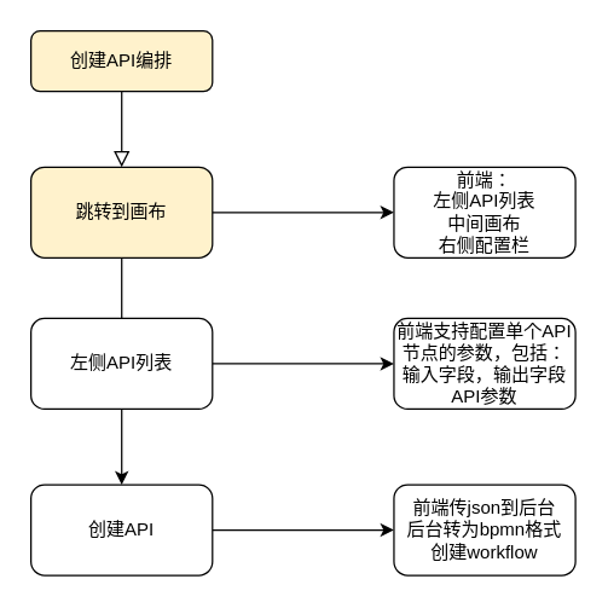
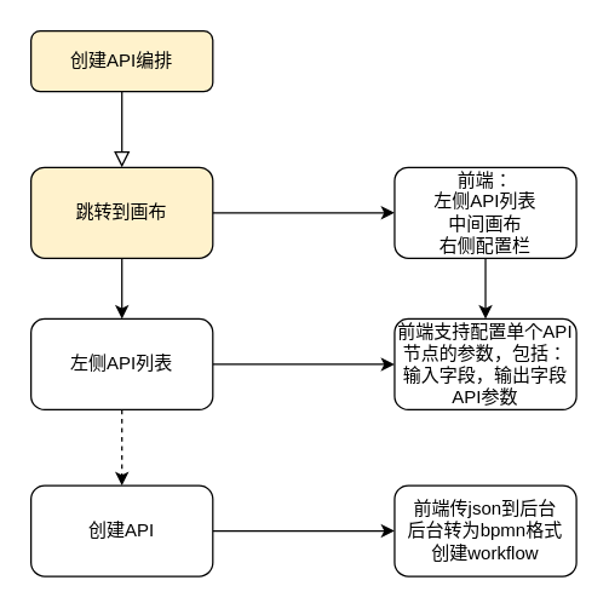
  <mxCell id="0" />
  <mxCell id="1" parent="0" />
  <mxCell id="2" value="" style="rounded=0;html=1;jettySize=auto;orthogonalLoop=1;fontSize=11;endArrow=block;endFill=0;endSize=8;strokeWidth=1;shadow=0;labelBackgroundColor=none;edgeStyle=orthogonalEdgeStyle;" parent="1" source="3" edge="1"><mxGeometry relative="1" as="geometry"><mxPoint x="80" y="110" as="targetPoint" /></mxGeometry></mxCell>
  <mxCell id="3" value="创建API编排" style="rounded=1;whiteSpace=wrap;html=1;fontSize=12;glass=0;strokeWidth=1;shadow=0;fillColor=#fff2cc;" parent="1" vertex="1"><mxGeometry x="20" y="20" width="120" height="40" as="geometry" /></mxCell>
- <mxCell id="4" value="" style="edgeStyle=orthogonalEdgeStyle;rounded=0;orthogonalLoop=1;jettySize=auto;html=1;endArrow=none;" edge="1" parent="1" source="6" target="9"><mxGeometry relative="1" as="geometry" /></mxCell>
+ <mxCell id="4" value="" style="edgeStyle=orthogonalEdgeStyle;rounded=0;orthogonalLoop=1;jettySize=auto;html=1;" edge="1" parent="1" source="6" target="9"><mxGeometry relative="1" as="geometry" /></mxCell>
  <mxCell id="5" style="edgeStyle=orthogonalEdgeStyle;rounded=0;orthogonalLoop=1;jettySize=auto;html=1;exitX=1;exitY=0.5;exitDx=0;exitDy=0;" edge="1" parent="1" source="6" target="13"><mxGeometry relative="1" as="geometry" /></mxCell>
  <mxCell id="6" value="跳转到画布" style="rounded=1;whiteSpace=wrap;html=1;fillColor=#fff2cc;" vertex="1" parent="1"><mxGeometry x="20" y="110" width="120" height="60" as="geometry" /></mxCell>
- <mxCell id="7" value="" style="edgeStyle=orthogonalEdgeStyle;rounded=0;orthogonalLoop=1;jettySize=auto;html=1;" edge="1" parent="1" source="9" target="11"><mxGeometry relative="1" as="geometry" /></mxCell>
+ <mxCell id="7" value="" style="edgeStyle=orthogonalEdgeStyle;rounded=0;orthogonalLoop=1;jettySize=auto;html=1;dashed=1;" edge="1" parent="1" source="9" target="11"><mxGeometry relative="1" as="geometry" /></mxCell>
  <mxCell id="8" style="edgeStyle=orthogonalEdgeStyle;rounded=0;orthogonalLoop=1;jettySize=auto;html=1;" edge="1" parent="1" source="9" target="14"><mxGeometry relative="1" as="geometry" /></mxCell>
  <mxCell id="9" value="左侧API列表" style="whiteSpace=wrap;html=1;rounded=1;" vertex="1" parent="1"><mxGeometry x="20" y="210" width="120" height="60" as="geometry" /></mxCell>
  <mxCell id="10" style="edgeStyle=orthogonalEdgeStyle;rounded=0;orthogonalLoop=1;jettySize=auto;html=1;" edge="1" parent="1" source="11"><mxGeometry relative="1" as="geometry"><mxPoint x="260" y="350" as="targetPoint" /></mxGeometry></mxCell>
  <mxCell id="11" value="创建API" style="whiteSpace=wrap;html=1;rounded=1;" vertex="1" parent="1"><mxGeometry x="20" y="320" width="120" height="60" as="geometry" /></mxCell>
+ <mxCell id="12" value="" style="edgeStyle=orthogonalEdgeStyle;rounded=0;orthogonalLoop=1;jettySize=auto;html=1;" edge="1" parent="1" source="13" target="14"><mxGeometry relative="1" as="geometry" /></mxCell>
  <mxCell id="13" value="前端：&lt;br&gt;左侧API列表&lt;br&gt;中间画布&lt;br&gt;右侧配置栏" style="rounded=1;whiteSpace=wrap;html=1;" vertex="1" parent="1"><mxGeometry x="260" y="110" width="120" height="60" as="geometry" /></mxCell>
  <mxCell id="14" value="前端支持配置单个API节点的参数，包括：&lt;br&gt;输入字段，输出字段&lt;br&gt;API参数" style="rounded=1;whiteSpace=wrap;html=1;" vertex="1" parent="1"><mxGeometry x="260" y="210" width="120" height="60" as="geometry" /></mxCell>
  <mxCell id="15" value="前端传json到后台&lt;br&gt;后台转为bpmn格式&lt;br&gt;创建workflow" style="rounded=1;whiteSpace=wrap;html=1;" vertex="1" parent="1"><mxGeometry x="260" y="320" width="120" height="60" as="geometry" /></mxCell>
